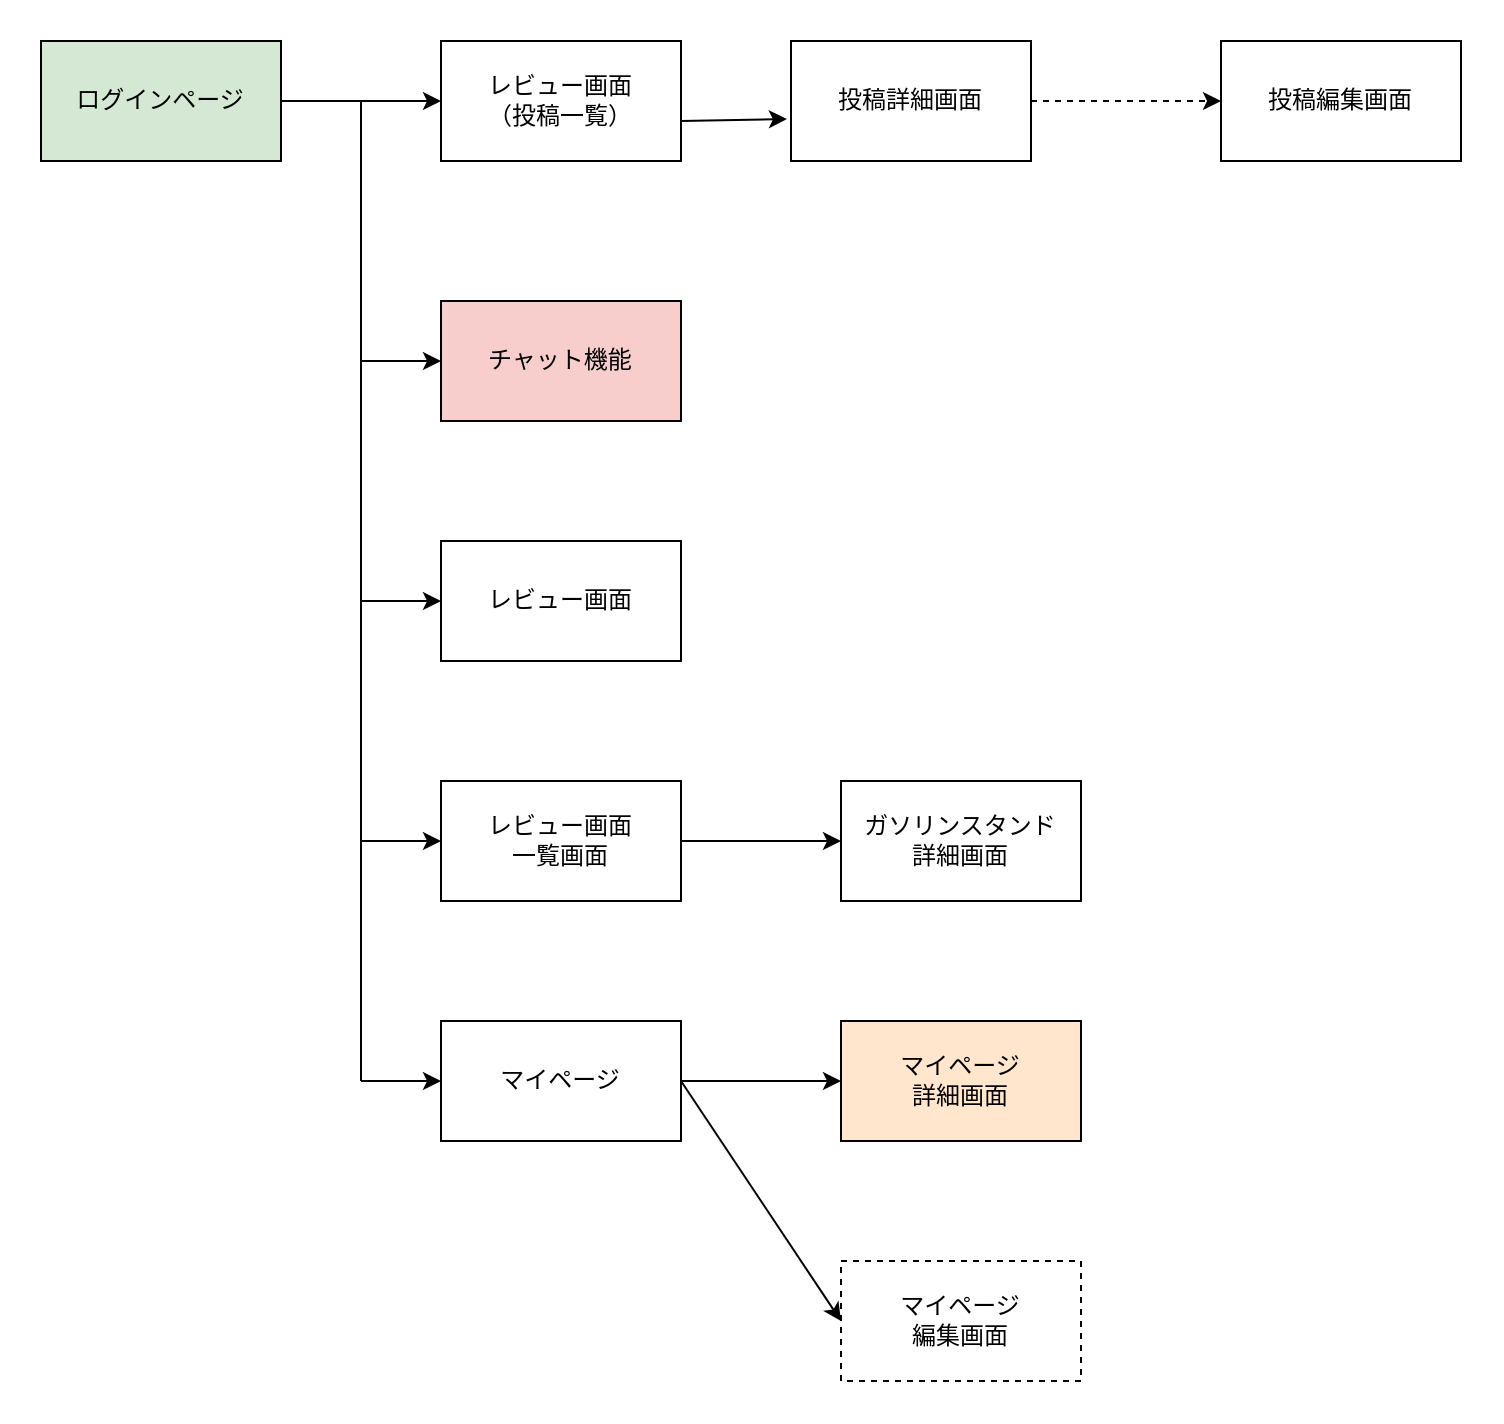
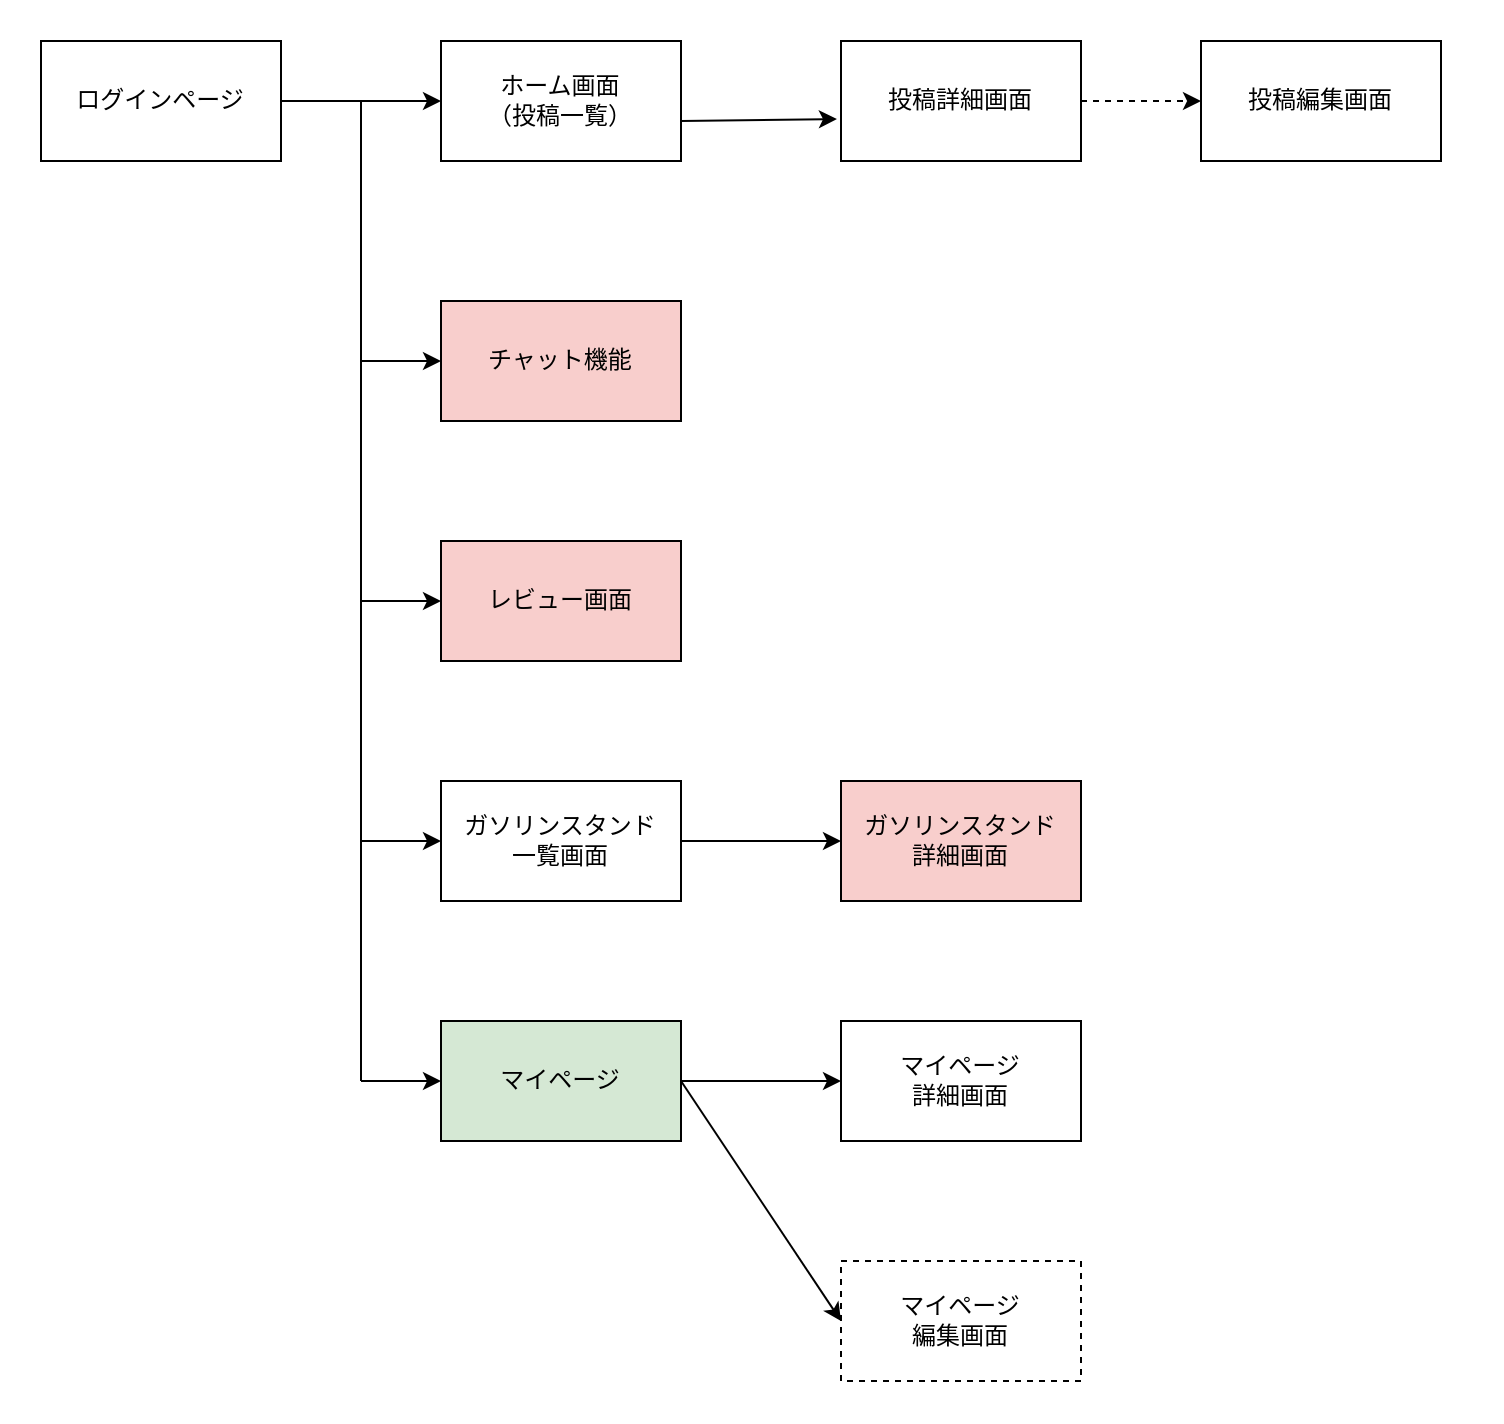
  <mxCell id="0" />
  <mxCell id="1" parent="0" />
- <mxCell id="2" value="ログインページ&lt;br&gt;" style="rounded=0;whiteSpace=wrap;html=1;fillColor=#d5e8d4;" parent="1" vertex="1"><mxGeometry x="20" y="20" width="120" height="60" as="geometry" /></mxCell>
- <mxCell id="3" value="レビュー画面&lt;br&gt;（投稿一覧）" style="rounded=0;whiteSpace=wrap;html=1;" parent="1" vertex="1"><mxGeometry x="220" y="20" width="120" height="60" as="geometry" /></mxCell>
+ <mxCell id="2" value="ログインページ&lt;br&gt;" style="rounded=0;whiteSpace=wrap;html=1;" parent="1" vertex="1"><mxGeometry x="20" y="20" width="120" height="60" as="geometry" /></mxCell>
+ <mxCell id="3" value="ホーム画面&lt;br&gt;（投稿一覧）" style="rounded=0;whiteSpace=wrap;html=1;" parent="1" vertex="1"><mxGeometry x="220" y="20" width="120" height="60" as="geometry" /></mxCell>
  <mxCell id="4" value="チャット機能" style="rounded=0;whiteSpace=wrap;html=1;fillColor=#f8cecc;" parent="1" vertex="1"><mxGeometry x="220" y="150" width="120" height="60" as="geometry" /></mxCell>
  <mxCell id="5" value="" style="endArrow=classic;html=1;entryX=0;entryY=0.5;entryDx=0;entryDy=0;" parent="1" target="3" edge="1"><mxGeometry width="50" height="50" relative="1" as="geometry"><mxPoint x="140" y="50" as="sourcePoint" /><mxPoint x="190" y="0" as="targetPoint" /></mxGeometry></mxCell>
  <mxCell id="6" value="" style="endArrow=none;html=1;" parent="1" edge="1"><mxGeometry width="50" height="50" relative="1" as="geometry"><mxPoint x="180" y="540" as="sourcePoint" /><mxPoint x="180" y="50" as="targetPoint" /></mxGeometry></mxCell>
  <mxCell id="7" value="" style="endArrow=classic;html=1;entryX=0;entryY=0.5;entryDx=0;entryDy=0;" parent="1" target="4" edge="1"><mxGeometry width="50" height="50" relative="1" as="geometry"><mxPoint x="180" y="180" as="sourcePoint" /><mxPoint x="230" y="130" as="targetPoint" /></mxGeometry></mxCell>
- <mxCell id="8" value="投稿詳細画面" style="rounded=0;whiteSpace=wrap;html=1;" parent="1" vertex="1"><mxGeometry x="395" y="20" width="120" height="60" as="geometry" /></mxCell>
- <mxCell id="9" value="レビュー画面&lt;br&gt;一覧画面" style="rounded=0;whiteSpace=wrap;html=1;" parent="1" vertex="1"><mxGeometry x="220" y="390" width="120" height="60" as="geometry" /></mxCell>
+ <mxCell id="8" value="投稿詳細画面" style="rounded=0;whiteSpace=wrap;html=1;" parent="1" vertex="1"><mxGeometry x="420" y="20" width="120" height="60" as="geometry" /></mxCell>
+ <mxCell id="9" value="ガソリンスタンド&lt;br&gt;一覧画面" style="rounded=0;whiteSpace=wrap;html=1;" parent="1" vertex="1"><mxGeometry x="220" y="390" width="120" height="60" as="geometry" /></mxCell>
  <mxCell id="10" value="" style="endArrow=classic;html=1;" parent="1" edge="1"><mxGeometry width="50" height="50" relative="1" as="geometry"><mxPoint x="180" y="300" as="sourcePoint" /><mxPoint x="220" y="300" as="targetPoint" /></mxGeometry></mxCell>
  <mxCell id="11" value="" style="endArrow=classic;html=1;entryX=0;entryY=0.5;entryDx=0;entryDy=0;" edge="1" parent="1" target="9"><mxGeometry width="50" height="50" relative="1" as="geometry"><mxPoint x="180" y="420" as="sourcePoint" /><mxPoint x="460" y="200" as="targetPoint" /></mxGeometry></mxCell>
- <mxCell id="12" value="レビュー画面" style="rounded=0;whiteSpace=wrap;html=1;" vertex="1" parent="1"><mxGeometry x="220" y="270" width="120" height="60" as="geometry" /></mxCell>
- <mxCell id="13" value="マイページ" style="rounded=0;whiteSpace=wrap;html=1;" vertex="1" parent="1"><mxGeometry x="220" y="510" width="120" height="60" as="geometry" /></mxCell>
+ <mxCell id="12" value="レビュー画面" style="rounded=0;whiteSpace=wrap;html=1;fillColor=#f8cecc;" vertex="1" parent="1"><mxGeometry x="220" y="270" width="120" height="60" as="geometry" /></mxCell>
+ <mxCell id="13" value="マイページ" style="rounded=0;whiteSpace=wrap;html=1;fillColor=#d5e8d4;" vertex="1" parent="1"><mxGeometry x="220" y="510" width="120" height="60" as="geometry" /></mxCell>
  <mxCell id="14" value="" style="endArrow=classic;html=1;entryX=0;entryY=0.5;entryDx=0;entryDy=0;" edge="1" parent="1" target="13"><mxGeometry width="50" height="50" relative="1" as="geometry"><mxPoint x="180" y="540" as="sourcePoint" /><mxPoint x="230" y="490" as="targetPoint" /></mxGeometry></mxCell>
- <mxCell id="15" value="マイページ&lt;br&gt;詳細画面" style="rounded=0;whiteSpace=wrap;html=1;fillColor=#ffe6cc;" vertex="1" parent="1"><mxGeometry x="420" y="510" width="120" height="60" as="geometry" /></mxCell>
+ <mxCell id="15" value="マイページ&lt;br&gt;詳細画面" style="rounded=0;whiteSpace=wrap;html=1;" vertex="1" parent="1"><mxGeometry x="420" y="510" width="120" height="60" as="geometry" /></mxCell>
  <mxCell id="16" value="マイページ&lt;br&gt;編集画面" style="rounded=0;whiteSpace=wrap;html=1;dashed=1;" vertex="1" parent="1"><mxGeometry x="420" y="630" width="120" height="60" as="geometry" /></mxCell>
- <mxCell id="17" value="ガソリンスタンド&lt;br&gt;詳細画面" style="rounded=0;whiteSpace=wrap;html=1;" vertex="1" parent="1"><mxGeometry x="420" y="390" width="120" height="60" as="geometry" /></mxCell>
+ <mxCell id="17" value="ガソリンスタンド&lt;br&gt;詳細画面" style="rounded=0;whiteSpace=wrap;html=1;fillColor=#f8cecc;" vertex="1" parent="1"><mxGeometry x="420" y="390" width="120" height="60" as="geometry" /></mxCell>
  <mxCell id="18" value="" style="endArrow=classic;html=1;entryX=0;entryY=0.5;entryDx=0;entryDy=0;" edge="1" parent="1" target="17"><mxGeometry width="50" height="50" relative="1" as="geometry"><mxPoint x="340" y="420" as="sourcePoint" /><mxPoint x="390" y="370" as="targetPoint" /></mxGeometry></mxCell>
  <mxCell id="19" value="" style="endArrow=classic;html=1;entryX=0;entryY=0.5;entryDx=0;entryDy=0;" edge="1" parent="1" target="15"><mxGeometry width="50" height="50" relative="1" as="geometry"><mxPoint x="340" y="540" as="sourcePoint" /><mxPoint x="390" y="490" as="targetPoint" /></mxGeometry></mxCell>
  <mxCell id="20" value="" style="endArrow=classic;html=1;entryX=0;entryY=0.5;entryDx=0;entryDy=0;" edge="1" parent="1" target="16"><mxGeometry width="50" height="50" relative="1" as="geometry"><mxPoint x="340" y="540" as="sourcePoint" /><mxPoint x="390" y="490" as="targetPoint" /></mxGeometry></mxCell>
  <mxCell id="21" value="" style="endArrow=classic;html=1;entryX=-0.017;entryY=0.65;entryDx=0;entryDy=0;entryPerimeter=0;" edge="1" parent="1" target="8"><mxGeometry width="50" height="50" relative="1" as="geometry"><mxPoint x="340" y="60" as="sourcePoint" /><mxPoint x="390" y="10" as="targetPoint" /></mxGeometry></mxCell>
- <mxCell id="22" value="投稿編集画面" style="rounded=0;whiteSpace=wrap;html=1;" vertex="1" parent="1"><mxGeometry x="610" y="20" width="120" height="60" as="geometry" /></mxCell>
+ <mxCell id="22" value="投稿編集画面" style="rounded=0;whiteSpace=wrap;html=1;" vertex="1" parent="1"><mxGeometry x="600" y="20" width="120" height="60" as="geometry" /></mxCell>
  <mxCell id="23" value="" style="endArrow=classic;html=1;entryX=0;entryY=0.5;entryDx=0;entryDy=0;exitX=1;exitY=0.5;exitDx=0;exitDy=0;dashed=1;" edge="1" parent="1" source="8" target="22"><mxGeometry width="50" height="50" relative="1" as="geometry"><mxPoint x="540" y="40" as="sourcePoint" /><mxPoint x="590" y="-10" as="targetPoint" /></mxGeometry></mxCell>
